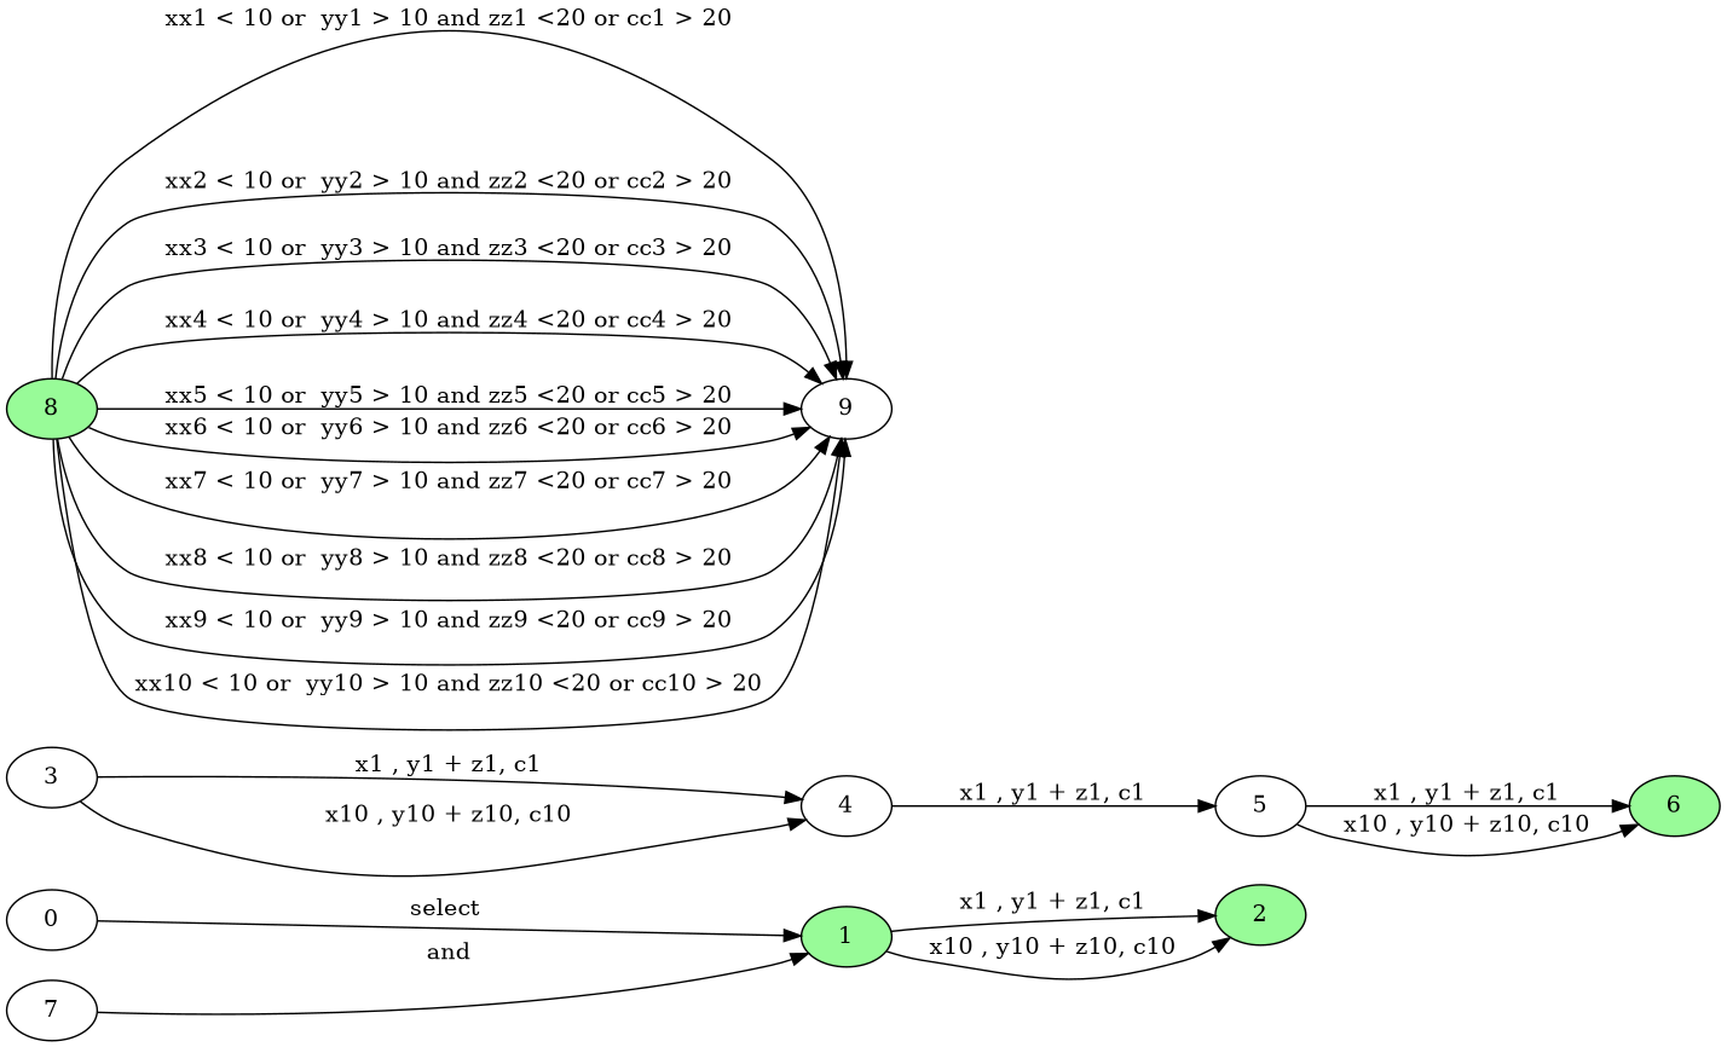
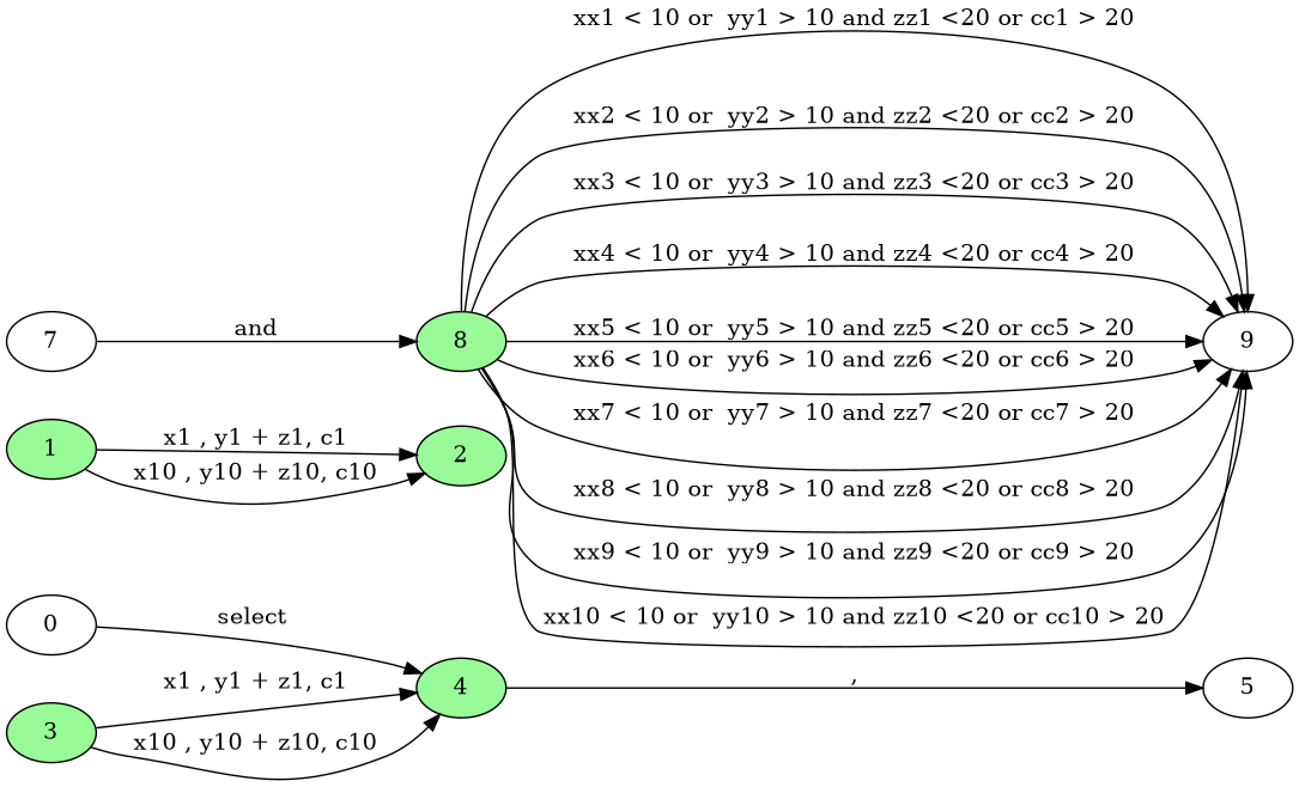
  digraph {
    rankdir=LR
    node [fillcolor=white style=filled]
    0
    1 [fillcolor=palegreen]
    2 [fillcolor=palegreen]
-   4
-   3
+   4 [fillcolor=palegreen]
+   3 [fillcolor=palegreen]
    5
-   6 [fillcolor=palegreen]
    7
    8 [fillcolor=palegreen]
    9
-   0 -> 1 [label="select "]
+   0 -> 4 [label="select "]
    1 -> 2 [label=" x1 , y1 + z1, c1 "]
    1 -> 2 [label=" x10 , y10 + z10, c10 "]
-   4 -> 5 [label=" x1 , y1 + z1, c1 "]
+   4 -> 5 [label=","]
    3 -> 4 [label=" x1 , y1 + z1, c1 "]
    3 -> 4 [label=" x10 , y10 + z10, c10 "]
-   5 -> 6 [label=" x1 , y1 + z1, c1 "]
-   5 -> 6 [label=" x10 , y10 + z10, c10 "]
-   7 -> 1 [label=" and "]
+   7 -> 8 [label=" and "]
    8 -> 9 [label=" xx1 < 10 or  yy1 > 10 and zz1 <20 or cc1 > 20 "]
    8 -> 9 [label=" xx2 < 10 or  yy2 > 10 and zz2 <20 or cc2 > 20 "]
    8 -> 9 [label=" xx3 < 10 or  yy3 > 10 and zz3 <20 or cc3 > 20 "]
    8 -> 9 [label=" xx4 < 10 or  yy4 > 10 and zz4 <20 or cc4 > 20 "]
    8 -> 9 [label=" xx5 < 10 or  yy5 > 10 and zz5 <20 or cc5 > 20 "]
    8 -> 9 [label=" xx6 < 10 or  yy6 > 10 and zz6 <20 or cc6 > 20 "]
    8 -> 9 [label=" xx7 < 10 or  yy7 > 10 and zz7 <20 or cc7 > 20 "]
    8 -> 9 [label=" xx8 < 10 or  yy8 > 10 and zz8 <20 or cc8 > 20 "]
    8 -> 9 [label=" xx9 < 10 or  yy9 > 10 and zz9 <20 or cc9 > 20 "]
    8 -> 9 [label=" xx10 < 10 or  yy10 > 10 and zz10 <20 or cc10 > 20 "]
  }
